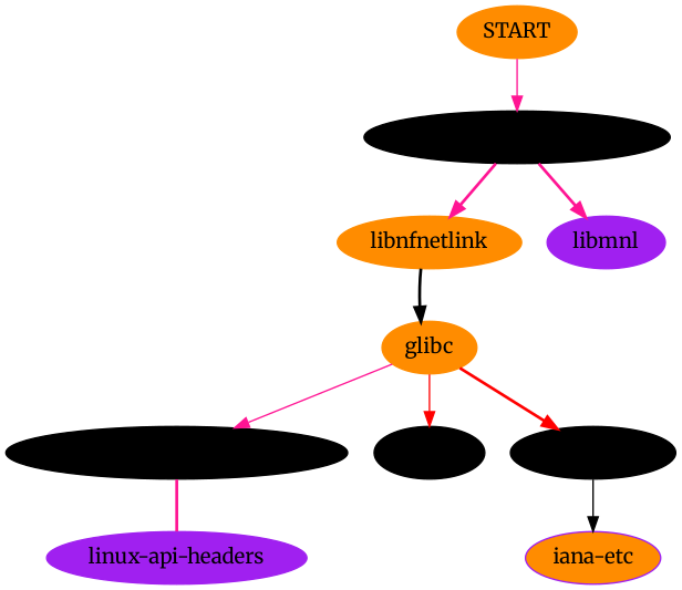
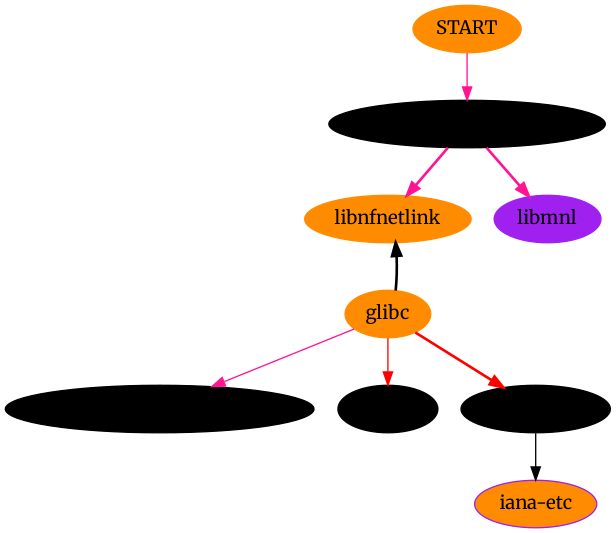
  digraph {
    fontname=Merriweather
    node [color=black fontname=Merriweather style=filled]
    edge [color=deeppink fontname=Merriweather style=bold]
    START [color=darkorange]
    libnetfilter_conntrack
    libnfnetlink [color=darkorange]
    libmnl [color=purple]
    glibc [color=darkorange]
    "linux-api-headers>=4.10"
    tzdata
    filesystem
-   "linux-api-headers" [color=purple]
    "iana-etc" [color=purple fillcolor=darkorange]
    START -> libnetfilter_conntrack [style=solid]
    libnetfilter_conntrack -> libnfnetlink
    libnetfilter_conntrack -> libmnl
-   libnfnetlink -> glibc [color=black]
+   glibc -> libnfnetlink [color=black]
    glibc -> "linux-api-headers>=4.10" [style=solid]
    glibc -> tzdata [color=red style=solid]
    glibc -> filesystem [color=red]
-   "linux-api-headers>=4.10" -> "linux-api-headers" [arrowhead=none]
    filesystem -> "iana-etc" [color=black style=solid]
  }
